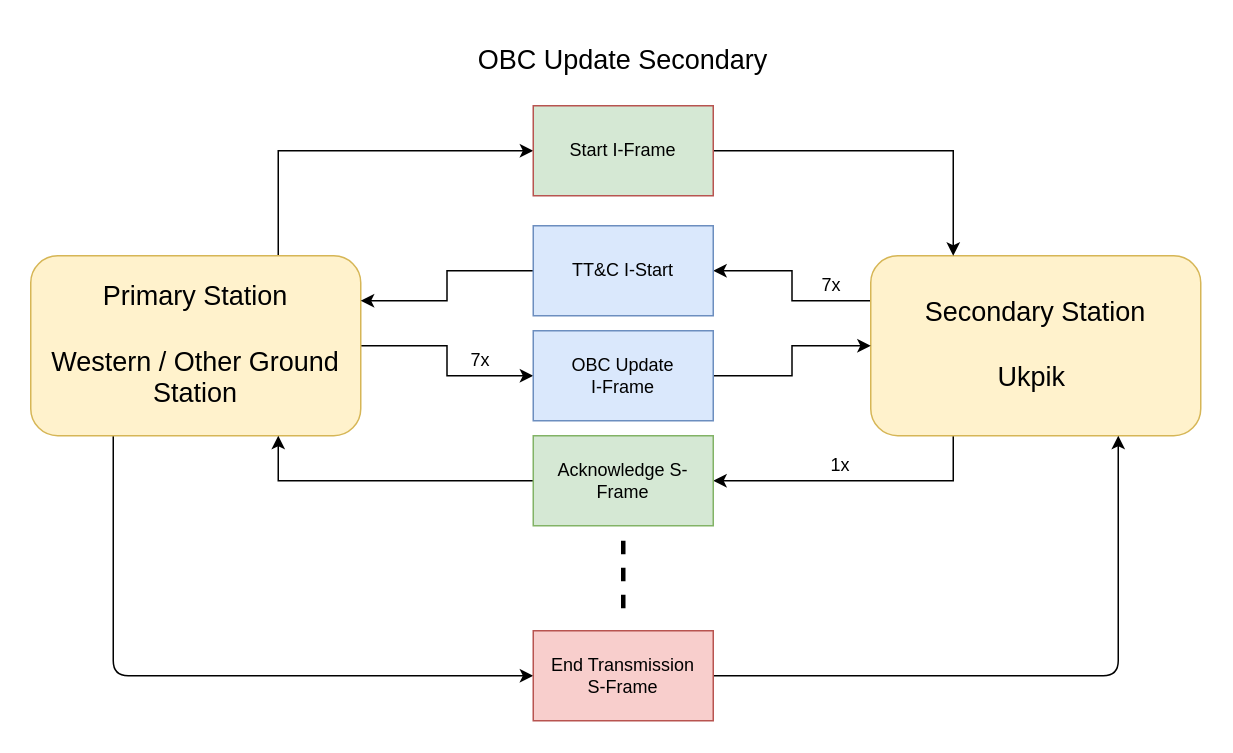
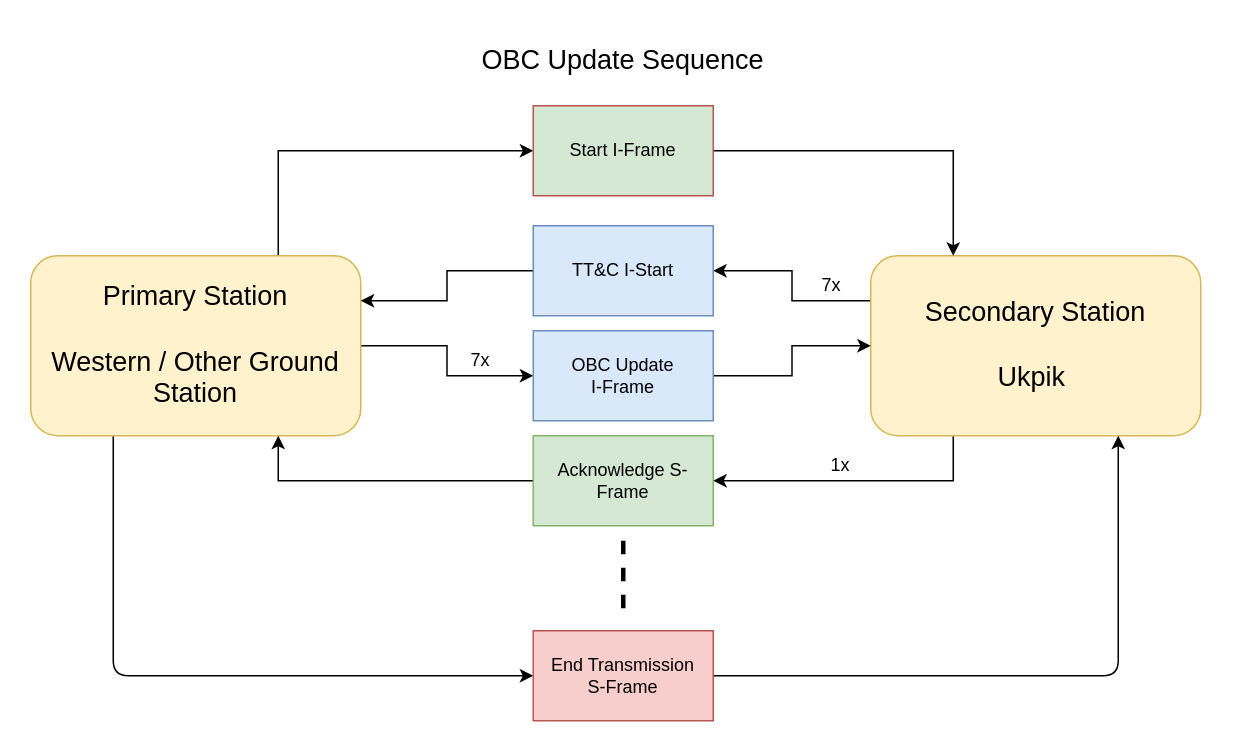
  <mxCell id="0" />
  <mxCell id="1" parent="0" />
  <mxCell id="2" style="edgeStyle=orthogonalEdgeStyle;rounded=0;orthogonalLoop=1;jettySize=auto;html=1;entryX=0;entryY=0.5;entryDx=0;entryDy=0;exitX=0.75;exitY=0;exitDx=0;exitDy=0;" parent="1" source="5" target="10" edge="1"><mxGeometry relative="1" as="geometry" /></mxCell>
  <mxCell id="3" style="edgeStyle=orthogonalEdgeStyle;rounded=0;orthogonalLoop=1;jettySize=auto;html=1;entryX=0;entryY=0.5;entryDx=0;entryDy=0;" parent="1" source="5" target="14" edge="1"><mxGeometry relative="1" as="geometry" /></mxCell>
  <mxCell id="4" style="edgeStyle=orthogonalEdgeStyle;rounded=1;orthogonalLoop=1;jettySize=auto;html=1;exitX=0.25;exitY=1;exitDx=0;exitDy=0;entryX=0;entryY=0.5;entryDx=0;entryDy=0;strokeWidth=1;" parent="1" source="5" target="19" edge="1"><mxGeometry relative="1" as="geometry" /></mxCell>
  <mxCell id="5" value="&lt;font style=&quot;font-size: 18px&quot;&gt;Primary Station&lt;br&gt;&lt;br&gt;Western / Other Ground Station&lt;/font&gt;" style="rounded=1;whiteSpace=wrap;html=1;fillColor=#fff2cc;strokeColor=#d6b656;" parent="1" vertex="1"><mxGeometry x="20" y="170" width="220" height="120" as="geometry" /></mxCell>
  <mxCell id="6" style="edgeStyle=orthogonalEdgeStyle;rounded=0;orthogonalLoop=1;jettySize=auto;html=1;exitX=0;exitY=0.25;exitDx=0;exitDy=0;entryX=1;entryY=0.5;entryDx=0;entryDy=0;" parent="1" source="8" target="12" edge="1"><mxGeometry relative="1" as="geometry" /></mxCell>
  <mxCell id="7" style="edgeStyle=orthogonalEdgeStyle;rounded=0;orthogonalLoop=1;jettySize=auto;html=1;exitX=0.25;exitY=1;exitDx=0;exitDy=0;entryX=1;entryY=0.5;entryDx=0;entryDy=0;" parent="1" source="8" target="16" edge="1"><mxGeometry relative="1" as="geometry" /></mxCell>
  <mxCell id="8" value="&lt;font style=&quot;font-size: 18px&quot;&gt;Secondary Station&lt;br&gt;&lt;br&gt;Ukpik&amp;nbsp;&lt;/font&gt;" style="rounded=1;whiteSpace=wrap;html=1;fillColor=#fff2cc;strokeColor=#d6b656;" parent="1" vertex="1"><mxGeometry x="580" y="170" width="220" height="120" as="geometry" /></mxCell>
  <mxCell id="9" style="edgeStyle=orthogonalEdgeStyle;rounded=0;orthogonalLoop=1;jettySize=auto;html=1;entryX=0.25;entryY=0;entryDx=0;entryDy=0;" parent="1" source="10" target="8" edge="1"><mxGeometry relative="1" as="geometry" /></mxCell>
  <mxCell id="10" value="Start I-Frame" style="rounded=0;whiteSpace=wrap;html=1;fillColor=#d5e8d4;strokeColor=#b85450;" parent="1" vertex="1"><mxGeometry x="355" y="70" width="120" height="60" as="geometry" /></mxCell>
  <mxCell id="11" style="edgeStyle=orthogonalEdgeStyle;rounded=0;orthogonalLoop=1;jettySize=auto;html=1;entryX=1;entryY=0.25;entryDx=0;entryDy=0;" parent="1" source="12" target="5" edge="1"><mxGeometry relative="1" as="geometry" /></mxCell>
  <mxCell id="12" value="TT&amp;amp;C I-Start" style="rounded=0;whiteSpace=wrap;html=1;fillColor=#dae8fc;strokeColor=#6c8ebf;" parent="1" vertex="1"><mxGeometry x="355" y="150" width="120" height="60" as="geometry" /></mxCell>
  <mxCell id="13" style="edgeStyle=orthogonalEdgeStyle;rounded=0;orthogonalLoop=1;jettySize=auto;html=1;exitX=1;exitY=0.5;exitDx=0;exitDy=0;entryX=0;entryY=0.5;entryDx=0;entryDy=0;" parent="1" source="14" target="8" edge="1"><mxGeometry relative="1" as="geometry" /></mxCell>
  <mxCell id="14" value="OBC Update &lt;br&gt;I-Frame" style="rounded=0;whiteSpace=wrap;html=1;fillColor=#dae8fc;strokeColor=#6c8ebf;" parent="1" vertex="1"><mxGeometry x="355" y="220" width="120" height="60" as="geometry" /></mxCell>
  <mxCell id="15" style="edgeStyle=orthogonalEdgeStyle;rounded=0;orthogonalLoop=1;jettySize=auto;html=1;entryX=0.75;entryY=1;entryDx=0;entryDy=0;" parent="1" source="16" target="5" edge="1"><mxGeometry relative="1" as="geometry" /></mxCell>
  <mxCell id="16" value="Acknowledge S-Frame" style="rounded=0;whiteSpace=wrap;html=1;fillColor=#d5e8d4;strokeColor=#82b366;" parent="1" vertex="1"><mxGeometry x="355" y="290" width="120" height="60" as="geometry" /></mxCell>
  <mxCell id="17" value="" style="endArrow=none;dashed=1;html=1;strokeWidth=3;rounded=1;" parent="1" edge="1"><mxGeometry width="50" height="50" relative="1" as="geometry"><mxPoint x="415" y="405" as="sourcePoint" /><mxPoint x="415" y="355" as="targetPoint" /></mxGeometry></mxCell>
  <mxCell id="18" style="edgeStyle=orthogonalEdgeStyle;rounded=1;orthogonalLoop=1;jettySize=auto;html=1;entryX=0.75;entryY=1;entryDx=0;entryDy=0;strokeWidth=1;" parent="1" source="19" target="8" edge="1"><mxGeometry relative="1" as="geometry" /></mxCell>
  <mxCell id="19" value="End Transmission &lt;br&gt;S-Frame" style="rounded=0;whiteSpace=wrap;html=1;fillColor=#f8cecc;strokeColor=#b85450;" parent="1" vertex="1"><mxGeometry x="355" y="420" width="120" height="60" as="geometry" /></mxCell>
- <mxCell id="20" value="&lt;font style=&quot;font-size: 18px&quot;&gt;OBC Update Secondary&lt;/font&gt;" style="text;html=1;strokeColor=none;fillColor=none;align=center;verticalAlign=middle;whiteSpace=wrap;rounded=0;" parent="1" vertex="1"><mxGeometry x="276" y="20" width="278" height="40" as="geometry" /></mxCell>
+ <mxCell id="20" value="&lt;font style=&quot;font-size: 18px&quot;&gt;OBC Update Sequence&lt;/font&gt;" style="text;html=1;strokeColor=none;fillColor=none;align=center;verticalAlign=middle;whiteSpace=wrap;rounded=0;" parent="1" vertex="1"><mxGeometry x="276" y="20" width="278" height="40" as="geometry" /></mxCell>
  <mxCell id="21" value="7x" style="text;html=1;strokeColor=none;fillColor=none;align=center;verticalAlign=middle;whiteSpace=wrap;rounded=0;" parent="1" vertex="1"><mxGeometry x="300" y="230" width="40" height="20" as="geometry" /></mxCell>
  <mxCell id="22" value="1x" style="text;html=1;strokeColor=none;fillColor=none;align=center;verticalAlign=middle;whiteSpace=wrap;rounded=0;" parent="1" vertex="1"><mxGeometry x="540" y="300" width="40" height="20" as="geometry" /></mxCell>
  <mxCell id="23" value="7x" style="text;html=1;strokeColor=none;fillColor=none;align=center;verticalAlign=middle;whiteSpace=wrap;rounded=0;" parent="1" vertex="1"><mxGeometry x="534" y="180" width="40" height="20" as="geometry" /></mxCell>
